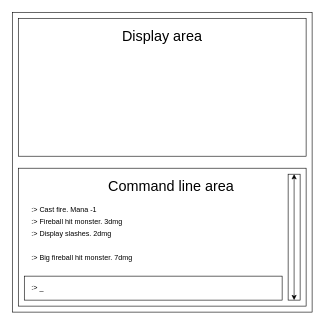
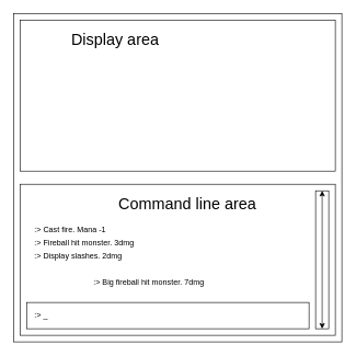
  <mxCell id="0" />
  <mxCell id="1" parent="0" />
  <mxCell id="2" value="" style="rounded=0;whiteSpace=wrap;html=1;" vertex="1" parent="1"><mxGeometry x="20" y="20" width="500" height="500" as="geometry" /></mxCell>
  <mxCell id="3" value="" style="rounded=0;whiteSpace=wrap;html=1;" vertex="1" parent="1"><mxGeometry x="30" y="30" width="480" height="230" as="geometry" /></mxCell>
  <mxCell id="4" value="" style="rounded=0;whiteSpace=wrap;html=1;" vertex="1" parent="1"><mxGeometry x="30" y="280" width="480" height="230" as="geometry" /></mxCell>
- <mxCell id="5" value="&lt;font style=&quot;font-size: 24px&quot;&gt;Display area&lt;/font&gt;" style="text;html=1;strokeColor=none;fillColor=none;align=center;verticalAlign=middle;whiteSpace=wrap;rounded=0;" vertex="1" parent="1"><mxGeometry x="130" y="40" width="280" height="40" as="geometry" /></mxCell>
+ <mxCell id="5" value="&lt;font style=&quot;font-size: 24px&quot;&gt;Display area&lt;/font&gt;" style="text;html=1;strokeColor=none;fillColor=none;align=center;verticalAlign=middle;whiteSpace=wrap;rounded=0;" vertex="1" parent="1"><mxGeometry x="35" y="40" width="280" height="40" as="geometry" /></mxCell>
  <mxCell id="6" value="&lt;font style=&quot;font-size: 24px&quot;&gt;Command line area&lt;/font&gt;" style="text;html=1;strokeColor=none;fillColor=none;align=center;verticalAlign=middle;whiteSpace=wrap;rounded=0;" vertex="1" parent="1"><mxGeometry x="145" y="290" width="280" height="40" as="geometry" /></mxCell>
  <mxCell id="7" value=":&amp;gt; Cast fire. Mana -1" style="text;html=1;strokeColor=none;fillColor=none;align=left;verticalAlign=middle;whiteSpace=wrap;rounded=0;" vertex="1" parent="1"><mxGeometry x="50" y="340" width="140" height="20" as="geometry" /></mxCell>
  <mxCell id="8" value=":&amp;gt; Fireball hit monster. 3dmg" style="text;html=1;strokeColor=none;fillColor=none;align=left;verticalAlign=middle;whiteSpace=wrap;rounded=0;" vertex="1" parent="1"><mxGeometry x="50" y="360" width="170" height="20" as="geometry" /></mxCell>
  <mxCell id="9" value=":&amp;gt; Display slashes. 2dmg" style="text;html=1;strokeColor=none;fillColor=none;align=left;verticalAlign=middle;whiteSpace=wrap;rounded=0;" vertex="1" parent="1"><mxGeometry x="50" y="380" width="170" height="20" as="geometry" /></mxCell>
  <mxCell id="10" value="" style="rounded=0;whiteSpace=wrap;html=1;" vertex="1" parent="1"><mxGeometry x="480" y="290" width="20" height="210" as="geometry" /></mxCell>
  <mxCell id="11" value="" style="endArrow=classic;startArrow=classic;html=1;entryX=0.5;entryY=0;entryDx=0;entryDy=0;exitX=0.5;exitY=1;exitDx=0;exitDy=0;" edge="1" parent="1" source="10" target="10"><mxGeometry width="50" height="50" relative="1" as="geometry"><mxPoint x="610" y="410" as="sourcePoint" /><mxPoint x="610" y="340" as="targetPoint" /></mxGeometry></mxCell>
  <mxCell id="12" value="" style="rounded=0;whiteSpace=wrap;html=1;" vertex="1" parent="1"><mxGeometry x="40" y="460" width="430" height="40" as="geometry" /></mxCell>
  <mxCell id="13" value=":&amp;gt; _" style="text;html=1;strokeColor=none;fillColor=none;align=left;verticalAlign=middle;whiteSpace=wrap;rounded=0;" vertex="1" parent="1"><mxGeometry x="50" y="470" width="140" height="20" as="geometry" /></mxCell>
- <mxCell id="14" value=":&amp;gt; Big fireball hit monster. 7dmg" style="text;html=1;strokeColor=none;fillColor=none;align=left;verticalAlign=middle;whiteSpace=wrap;rounded=0;" vertex="1" parent="1"><mxGeometry x="50" y="420" width="190" height="20" as="geometry" /></mxCell>
+ <mxCell id="14" value=":&amp;gt; Big fireball hit monster. 7dmg" style="text;html=1;strokeColor=none;fillColor=none;align=left;verticalAlign=middle;whiteSpace=wrap;rounded=0;" vertex="1" parent="1"><mxGeometry x="140" y="420" width="190" height="20" as="geometry" /></mxCell>
